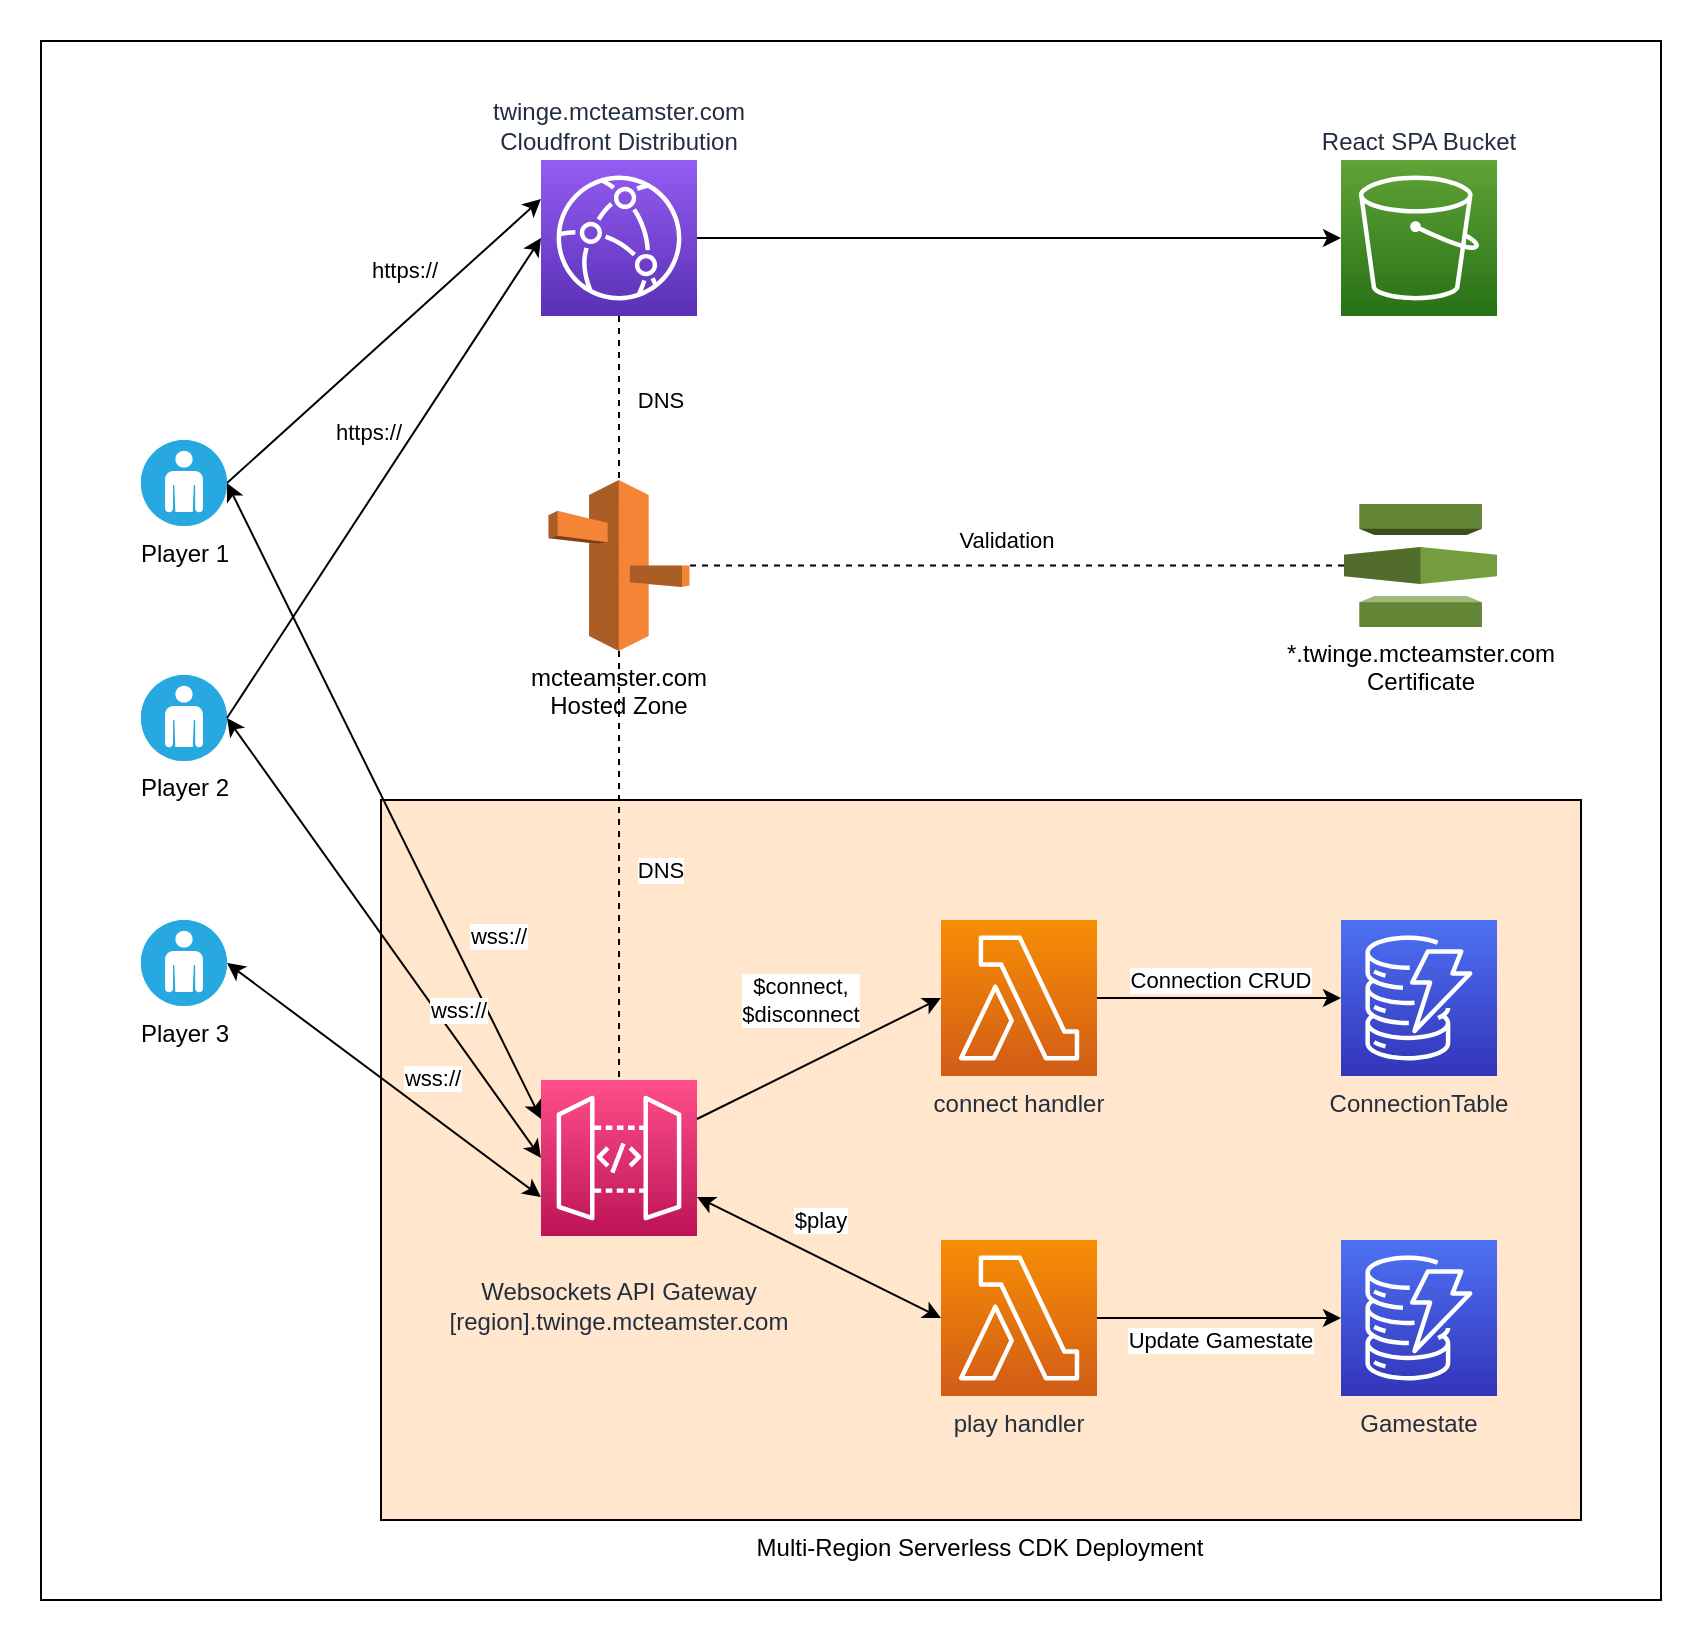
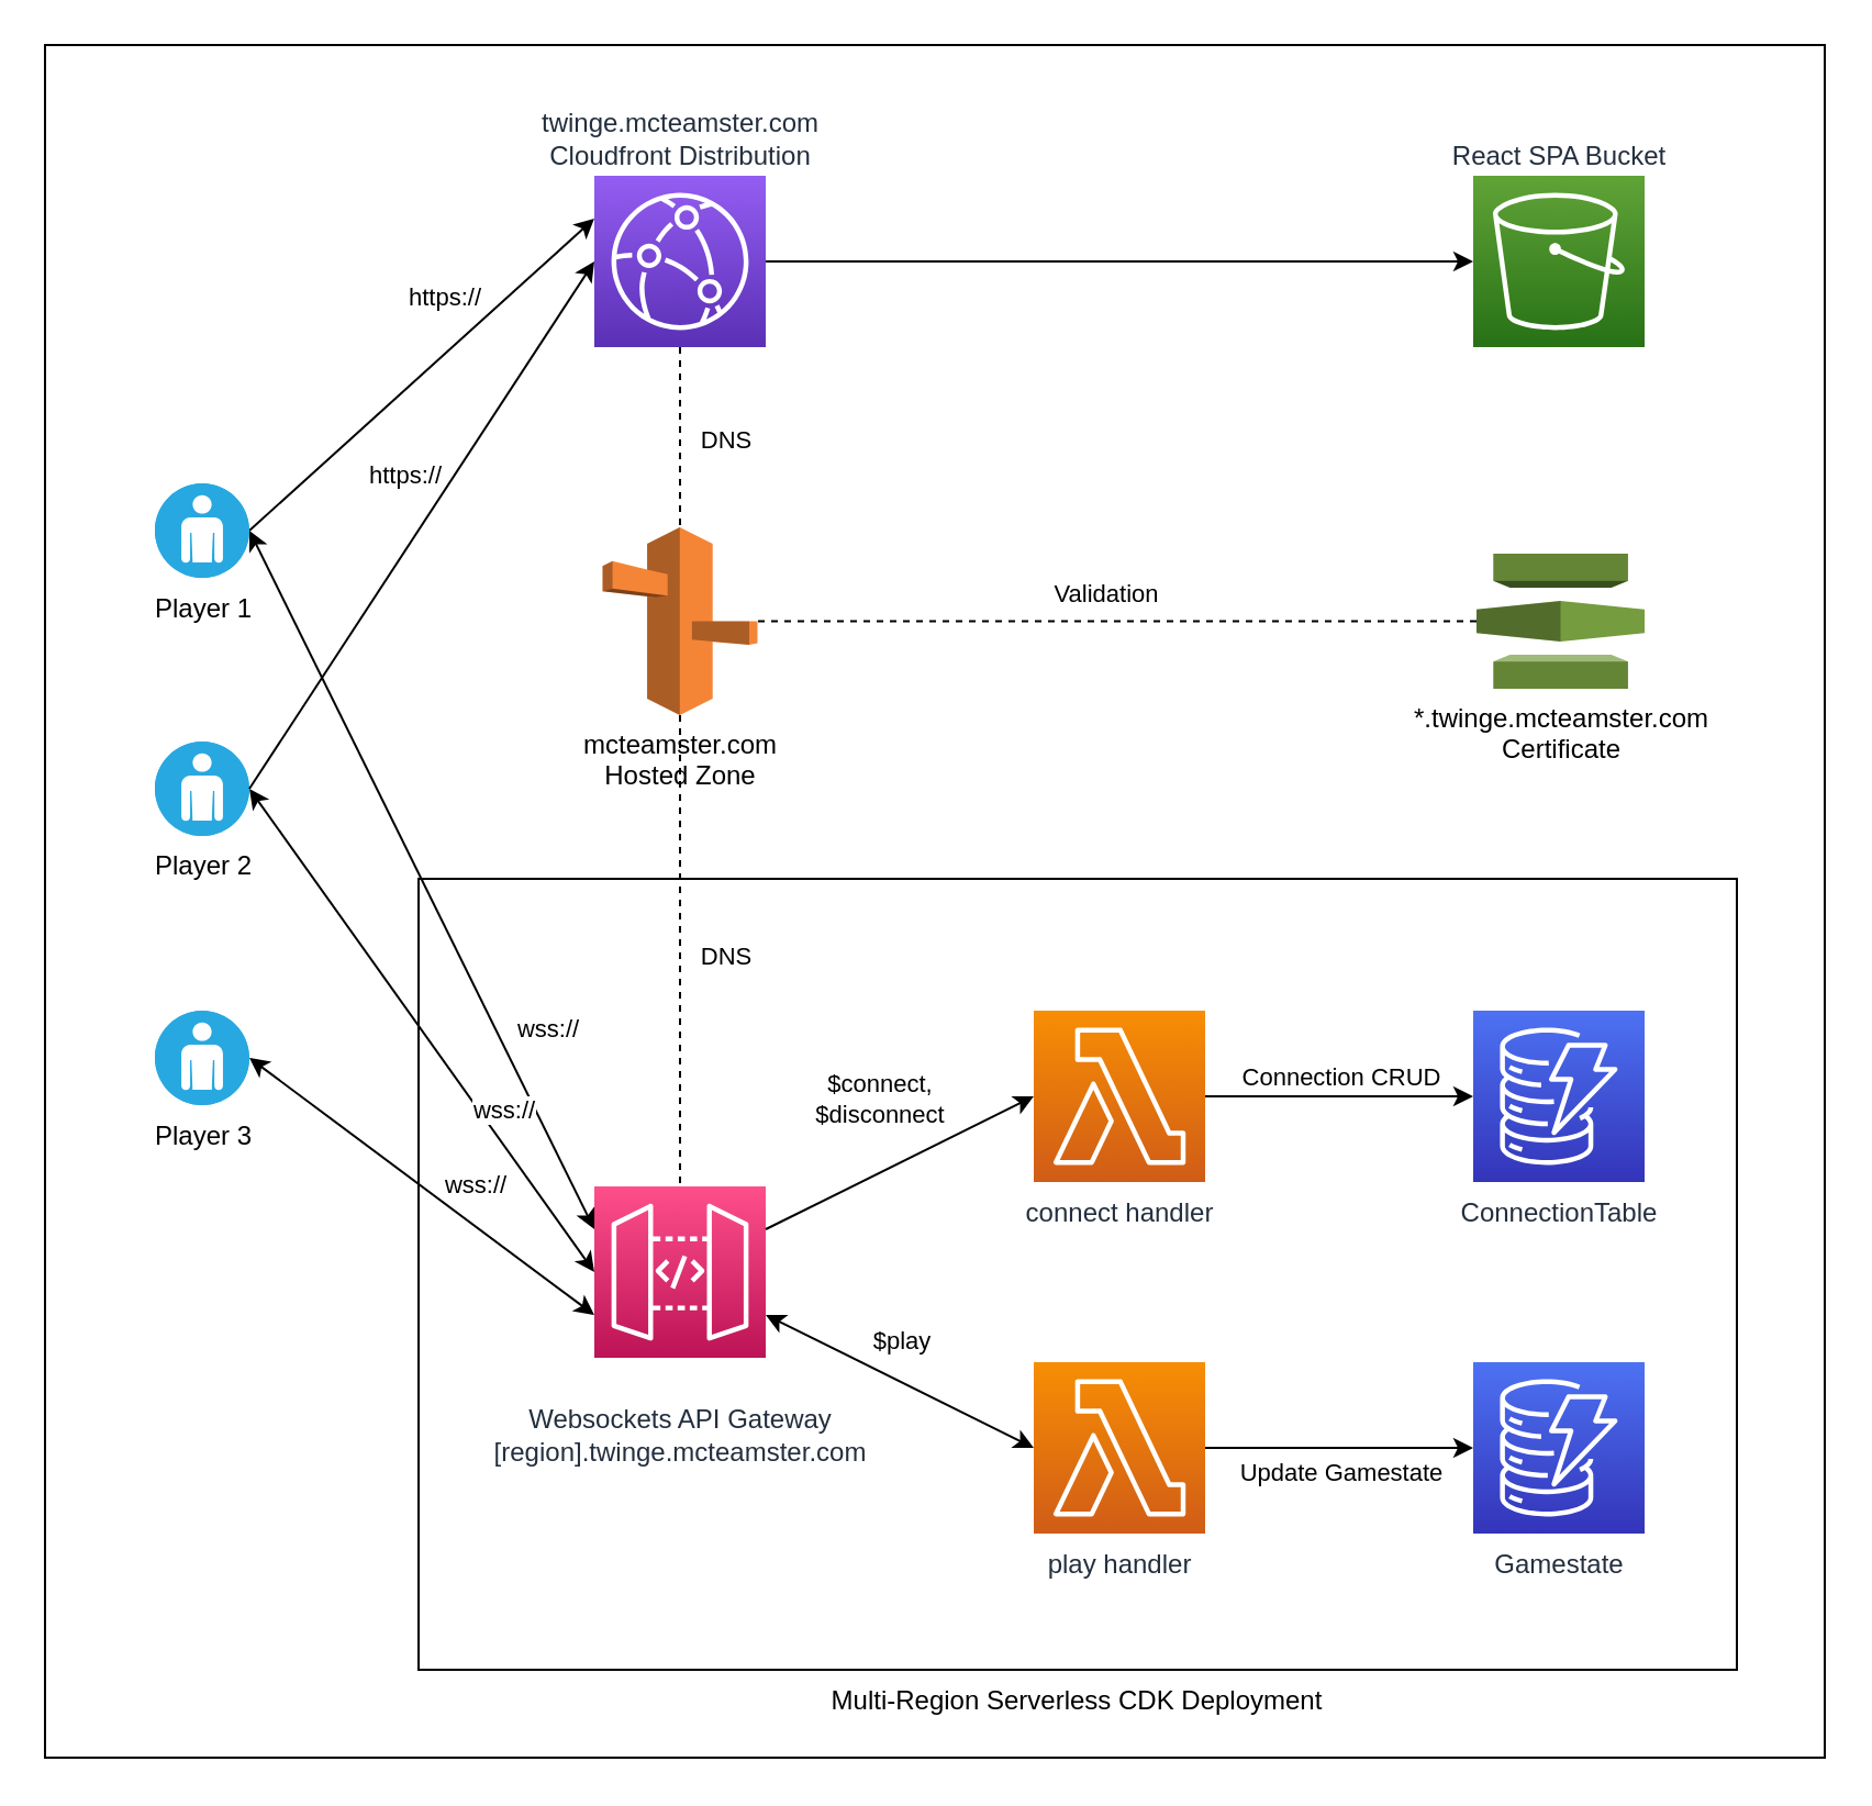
  <mxCell id="0" />
  <mxCell id="1" parent="0" />
  <mxCell id="2" value="" style="rounded=0;whiteSpace=wrap;html=1;labelPosition=center;verticalLabelPosition=bottom;align=center;verticalAlign=top;" vertex="1" parent="1"><mxGeometry x="20" y="20" width="810" height="779.5" as="geometry" /></mxCell>
- <mxCell id="3" value="Multi-Region Serverless CDK Deployment" style="rounded=0;whiteSpace=wrap;html=1;labelPosition=center;verticalLabelPosition=bottom;align=center;verticalAlign=top;fillColor=#ffe6cc;" vertex="1" parent="1"><mxGeometry x="190" y="399.5" width="600" height="360" as="geometry" /></mxCell>
+ <mxCell id="3" value="Multi-Region Serverless CDK Deployment" style="rounded=0;whiteSpace=wrap;html=1;labelPosition=center;verticalLabelPosition=bottom;align=center;verticalAlign=top;" vertex="1" parent="1"><mxGeometry x="190" y="399.5" width="600" height="360" as="geometry" /></mxCell>
  <mxCell id="4" value="DNS" style="endArrow=none;html=1;rounded=0;exitX=0.5;exitY=1;exitDx=0;exitDy=0;exitPerimeter=0;entryX=0.5;entryY=0;entryDx=0;entryDy=0;entryPerimeter=0;dashed=1;endFill=0;" parent="1" source="8" target="25" edge="1"><mxGeometry x="0.024" y="21" width="50" height="50" relative="1" as="geometry"><mxPoint x="319" y="407.5" as="sourcePoint" /><mxPoint x="319" y="565.5" as="targetPoint" /><mxPoint as="offset" /></mxGeometry></mxCell>
  <mxCell id="5" value="&lt;div&gt;React SPA Bucket&lt;br&gt;&lt;/div&gt;" style="sketch=0;points=[[0,0,0],[0.25,0,0],[0.5,0,0],[0.75,0,0],[1,0,0],[0,1,0],[0.25,1,0],[0.5,1,0],[0.75,1,0],[1,1,0],[0,0.25,0],[0,0.5,0],[0,0.75,0],[1,0.25,0],[1,0.5,0],[1,0.75,0]];outlineConnect=0;fontColor=#232F3E;gradientColor=#60A337;gradientDirection=north;fillColor=#277116;strokeColor=#ffffff;dashed=0;verticalLabelPosition=top;verticalAlign=bottom;align=center;html=1;fontSize=12;fontStyle=0;aspect=fixed;shape=mxgraph.aws4.resourceIcon;resIcon=mxgraph.aws4.s3;labelPosition=center;" parent="1" vertex="1"><mxGeometry x="670" y="79.5" width="78" height="78" as="geometry" /></mxCell>
  <mxCell id="6" value="connect handler" style="sketch=0;points=[[0,0,0],[0.25,0,0],[0.5,0,0],[0.75,0,0],[1,0,0],[0,1,0],[0.25,1,0],[0.5,1,0],[0.75,1,0],[1,1,0],[0,0.25,0],[0,0.5,0],[0,0.75,0],[1,0.25,0],[1,0.5,0],[1,0.75,0]];outlineConnect=0;fontColor=#232F3E;gradientColor=#F78E04;gradientDirection=north;fillColor=#D05C17;strokeColor=#ffffff;dashed=0;verticalLabelPosition=bottom;verticalAlign=top;align=center;html=1;fontSize=12;fontStyle=0;aspect=fixed;shape=mxgraph.aws4.resourceIcon;resIcon=mxgraph.aws4.lambda;" parent="1" vertex="1"><mxGeometry x="470" y="459.5" width="78" height="78" as="geometry" /></mxCell>
  <mxCell id="7" value="&lt;div&gt;&lt;br&gt;&lt;/div&gt;&lt;div&gt;Websockets API Gateway&lt;/div&gt;&lt;div&gt;[region].twinge.mcteamster.com&lt;/div&gt;&lt;div&gt;&lt;br&gt;&lt;/div&gt;" style="sketch=0;points=[[0,0,0],[0.25,0,0],[0.5,0,0],[0.75,0,0],[1,0,0],[0,1,0],[0.25,1,0],[0.5,1,0],[0.75,1,0],[1,1,0],[0,0.25,0],[0,0.5,0],[0,0.75,0],[1,0.25,0],[1,0.5,0],[1,0.75,0]];outlineConnect=0;fontColor=#232F3E;gradientColor=#FF4F8B;gradientDirection=north;fillColor=#BC1356;strokeColor=#ffffff;dashed=0;verticalLabelPosition=bottom;verticalAlign=top;align=center;html=1;fontSize=12;fontStyle=0;aspect=fixed;shape=mxgraph.aws4.resourceIcon;resIcon=mxgraph.aws4.api_gateway;" parent="1" vertex="1"><mxGeometry x="270" y="539.5" width="78" height="78" as="geometry" /></mxCell>
  <mxCell id="8" value="&lt;div&gt;twinge.mcteamster.com&lt;/div&gt;&lt;div&gt;Cloudfront Distribution&lt;/div&gt;" style="sketch=0;points=[[0,0,0],[0.25,0,0],[0.5,0,0],[0.75,0,0],[1,0,0],[0,1,0],[0.25,1,0],[0.5,1,0],[0.75,1,0],[1,1,0],[0,0.25,0],[0,0.5,0],[0,0.75,0],[1,0.25,0],[1,0.5,0],[1,0.75,0]];outlineConnect=0;fontColor=#232F3E;gradientColor=#945DF2;gradientDirection=north;fillColor=#5A30B5;strokeColor=#ffffff;dashed=0;verticalLabelPosition=top;verticalAlign=bottom;align=center;html=1;fontSize=12;fontStyle=0;aspect=fixed;shape=mxgraph.aws4.resourceIcon;resIcon=mxgraph.aws4.cloudfront;labelPosition=center;" parent="1" vertex="1"><mxGeometry x="270" y="79.5" width="78" height="78" as="geometry" /></mxCell>
  <mxCell id="9" value="ConnectionTable " style="sketch=0;points=[[0,0,0],[0.25,0,0],[0.5,0,0],[0.75,0,0],[1,0,0],[0,1,0],[0.25,1,0],[0.5,1,0],[0.75,1,0],[1,1,0],[0,0.25,0],[0,0.5,0],[0,0.75,0],[1,0.25,0],[1,0.5,0],[1,0.75,0]];outlineConnect=0;fontColor=#232F3E;gradientColor=#4D72F3;gradientDirection=north;fillColor=#3334B9;strokeColor=#ffffff;dashed=0;verticalLabelPosition=bottom;verticalAlign=top;align=center;html=1;fontSize=12;fontStyle=0;aspect=fixed;shape=mxgraph.aws4.resourceIcon;resIcon=mxgraph.aws4.dynamodb;" parent="1" vertex="1"><mxGeometry x="670" y="459.5" width="78" height="78" as="geometry" /></mxCell>
  <mxCell id="10" value="Gamestate" style="sketch=0;points=[[0,0,0],[0.25,0,0],[0.5,0,0],[0.75,0,0],[1,0,0],[0,1,0],[0.25,1,0],[0.5,1,0],[0.75,1,0],[1,1,0],[0,0.25,0],[0,0.5,0],[0,0.75,0],[1,0.25,0],[1,0.5,0],[1,0.75,0]];outlineConnect=0;fontColor=#232F3E;gradientColor=#4D72F3;gradientDirection=north;fillColor=#3334B9;strokeColor=#ffffff;dashed=0;verticalLabelPosition=bottom;verticalAlign=top;align=center;html=1;fontSize=12;fontStyle=0;aspect=fixed;shape=mxgraph.aws4.resourceIcon;resIcon=mxgraph.aws4.dynamodb;" parent="1" vertex="1"><mxGeometry x="670" y="619.5" width="78" height="78" as="geometry" /></mxCell>
  <mxCell id="11" value="play handler" style="sketch=0;points=[[0,0,0],[0.25,0,0],[0.5,0,0],[0.75,0,0],[1,0,0],[0,1,0],[0.25,1,0],[0.5,1,0],[0.75,1,0],[1,1,0],[0,0.25,0],[0,0.5,0],[0,0.75,0],[1,0.25,0],[1,0.5,0],[1,0.75,0]];outlineConnect=0;fontColor=#232F3E;gradientColor=#F78E04;gradientDirection=north;fillColor=#D05C17;strokeColor=#ffffff;dashed=0;verticalLabelPosition=bottom;verticalAlign=top;align=center;html=1;fontSize=12;fontStyle=0;aspect=fixed;shape=mxgraph.aws4.resourceIcon;resIcon=mxgraph.aws4.lambda;" parent="1" vertex="1"><mxGeometry x="470" y="619.5" width="78" height="78" as="geometry" /></mxCell>
  <mxCell id="12" value="&lt;div&gt;https://&lt;/div&gt;" style="endArrow=classic;html=1;rounded=0;exitX=1;exitY=0.5;exitDx=0;exitDy=0;exitPerimeter=0;entryX=0;entryY=0.25;entryDx=0;entryDy=0;entryPerimeter=0;" parent="1" source="13" target="8" edge="1"><mxGeometry x="0.283" y="18" width="50" height="50" relative="1" as="geometry"><mxPoint x="184.98" y="278.48" as="sourcePoint" /><mxPoint x="270" y="159.5" as="targetPoint" /><mxPoint y="-1" as="offset" /></mxGeometry></mxCell>
  <mxCell id="13" value="Player 1" style="fillColor=#28A8E0;verticalLabelPosition=bottom;sketch=0;html=1;strokeColor=#ffffff;verticalAlign=top;align=center;points=[[0.145,0.145,0],[0.5,0,0],[0.855,0.145,0],[1,0.5,0],[0.855,0.855,0],[0.5,1,0],[0.145,0.855,0],[0,0.5,0]];pointerEvents=1;shape=mxgraph.cisco_safe.compositeIcon;bgIcon=ellipse;resIcon=mxgraph.cisco_safe.capability.user;" parent="1" vertex="1"><mxGeometry x="70" y="219.5" width="43" height="43" as="geometry" /></mxCell>
  <mxCell id="14" value="Player 2" style="fillColor=#28A8E0;verticalLabelPosition=bottom;sketch=0;html=1;strokeColor=#ffffff;verticalAlign=top;align=center;points=[[0.145,0.145,0],[0.5,0,0],[0.855,0.145,0],[1,0.5,0],[0.855,0.855,0],[0.5,1,0],[0.145,0.855,0],[0,0.5,0]];pointerEvents=1;shape=mxgraph.cisco_safe.compositeIcon;bgIcon=ellipse;resIcon=mxgraph.cisco_safe.capability.user;" parent="1" vertex="1"><mxGeometry x="70" y="337" width="43" height="43" as="geometry" /></mxCell>
  <mxCell id="15" value="Player 3" style="fillColor=#28A8E0;verticalLabelPosition=bottom;sketch=0;html=1;strokeColor=#ffffff;verticalAlign=top;align=center;points=[[0.145,0.145,0],[0.5,0,0],[0.855,0.145,0],[1,0.5,0],[0.855,0.855,0],[0.5,1,0],[0.145,0.855,0],[0,0.5,0]];pointerEvents=1;shape=mxgraph.cisco_safe.compositeIcon;bgIcon=ellipse;resIcon=mxgraph.cisco_safe.capability.user;" parent="1" vertex="1"><mxGeometry x="70" y="459.5" width="43" height="43" as="geometry" /></mxCell>
  <mxCell id="16" value="wss://" style="endArrow=classic;html=1;rounded=0;exitX=1;exitY=0.5;exitDx=0;exitDy=0;exitPerimeter=0;entryX=0;entryY=0.25;entryDx=0;entryDy=0;entryPerimeter=0;startArrow=classic;startFill=1;" parent="1" source="13" target="7" edge="1"><mxGeometry x="0.491" y="21" width="50" height="50" relative="1" as="geometry"><mxPoint x="183" y="291.5" as="sourcePoint" /><mxPoint x="280" y="169.5" as="targetPoint" /><mxPoint as="offset" /></mxGeometry></mxCell>
  <mxCell id="17" value="wss://" style="endArrow=classic;html=1;rounded=0;entryX=0;entryY=0.5;entryDx=0;entryDy=0;entryPerimeter=0;exitX=1;exitY=0.5;exitDx=0;exitDy=0;exitPerimeter=0;startArrow=classic;startFill=1;" parent="1" source="14" target="7" edge="1"><mxGeometry x="0.381" y="9" width="50" height="50" relative="1" as="geometry"><mxPoint x="183" y="168.5" as="sourcePoint" /><mxPoint x="280" y="369.5" as="targetPoint" /><mxPoint as="offset" /></mxGeometry></mxCell>
  <mxCell id="18" value="wss://" style="endArrow=classic;html=1;rounded=0;entryX=0;entryY=0.75;entryDx=0;entryDy=0;entryPerimeter=0;exitX=1;exitY=0.5;exitDx=0;exitDy=0;exitPerimeter=0;startArrow=classic;startFill=1;" parent="1" source="15" target="7" edge="1"><mxGeometry x="0.191" y="15" width="50" height="50" relative="1" as="geometry"><mxPoint x="183" y="408.5" as="sourcePoint" /><mxPoint x="280" y="408.5" as="targetPoint" /><mxPoint as="offset" /></mxGeometry></mxCell>
  <mxCell id="19" value="https://" style="endArrow=classic;html=1;rounded=0;exitX=1;exitY=0.5;exitDx=0;exitDy=0;exitPerimeter=0;entryX=0;entryY=0.5;entryDx=0;entryDy=0;entryPerimeter=0;" parent="1" source="14" target="8" edge="1"><mxGeometry x="0.103" y="18" width="50" height="50" relative="1" as="geometry"><mxPoint x="183" y="291.5" as="sourcePoint" /><mxPoint x="280" y="149.5" as="targetPoint" /><mxPoint as="offset" /></mxGeometry></mxCell>
  <mxCell id="20" value="&lt;div&gt;$connect,&lt;/div&gt;&lt;div&gt;$disconnect&lt;br&gt;&lt;/div&gt;" style="endArrow=classic;html=1;rounded=0;exitX=1;exitY=0.25;exitDx=0;exitDy=0;exitPerimeter=0;entryX=0;entryY=0.5;entryDx=0;entryDy=0;entryPerimeter=0;" parent="1" source="7" target="6" edge="1"><mxGeometry x="0.072" y="30" width="50" height="50" relative="1" as="geometry"><mxPoint x="183" y="506.5" as="sourcePoint" /><mxPoint x="280" y="346.5" as="targetPoint" /><mxPoint as="offset" /></mxGeometry></mxCell>
  <mxCell id="21" value="$play" style="endArrow=classic;html=1;rounded=0;exitX=1;exitY=0.75;exitDx=0;exitDy=0;exitPerimeter=0;entryX=0;entryY=0.5;entryDx=0;entryDy=0;entryPerimeter=0;startArrow=classic;startFill=1;" parent="1" source="7" target="11" edge="1"><mxGeometry x="-0.109" y="17" width="50" height="50" relative="1" as="geometry"><mxPoint x="358" y="567.5" as="sourcePoint" /><mxPoint x="480" y="508.5" as="targetPoint" /><mxPoint as="offset" /></mxGeometry></mxCell>
  <mxCell id="22" value="Connection CRUD" style="endArrow=classic;html=1;rounded=0;exitX=1;exitY=0.5;exitDx=0;exitDy=0;exitPerimeter=0;entryX=0;entryY=0.5;entryDx=0;entryDy=0;entryPerimeter=0;" parent="1" source="6" target="9" edge="1"><mxGeometry x="0.016" y="9" width="50" height="50" relative="1" as="geometry"><mxPoint x="358" y="567.5" as="sourcePoint" /><mxPoint x="480" y="508.5" as="targetPoint" /><mxPoint as="offset" /></mxGeometry></mxCell>
  <mxCell id="23" value="Update Gamestate" style="endArrow=classic;html=1;rounded=0;exitX=1;exitY=0.5;exitDx=0;exitDy=0;exitPerimeter=0;" parent="1" source="11" target="10" edge="1"><mxGeometry x="0.016" y="-11" width="50" height="50" relative="1" as="geometry"><mxPoint x="558" y="508.5" as="sourcePoint" /><mxPoint x="680" y="508.5" as="targetPoint" /><mxPoint as="offset" /></mxGeometry></mxCell>
  <mxCell id="24" value="" style="endArrow=classic;html=1;rounded=0;exitX=1;exitY=0.5;exitDx=0;exitDy=0;exitPerimeter=0;" parent="1" source="8" target="5" edge="1"><mxGeometry width="50" height="50" relative="1" as="geometry"><mxPoint x="183" y="171.5" as="sourcePoint" /><mxPoint x="280" y="109.5" as="targetPoint" /></mxGeometry></mxCell>
  <mxCell id="25" value="&lt;div&gt;mcteamster.com&lt;/div&gt;&lt;div&gt;Hosted Zone&lt;br&gt;&lt;/div&gt;" style="outlineConnect=0;dashed=0;verticalLabelPosition=bottom;verticalAlign=top;align=center;html=1;shape=mxgraph.aws3.route_53;fillColor=#F58536;gradientColor=none;" parent="1" vertex="1"><mxGeometry x="273.75" y="239.5" width="70.5" height="85.5" as="geometry" /></mxCell>
  <mxCell id="26" value="&lt;div&gt;*.twinge.mcteamster.com&lt;/div&gt;&lt;div&gt;Certificate&lt;br&gt;&lt;/div&gt;" style="outlineConnect=0;dashed=0;verticalLabelPosition=bottom;verticalAlign=top;align=center;html=1;shape=mxgraph.aws3.certificate_manager;fillColor=#759C3E;gradientColor=none;" parent="1" vertex="1"><mxGeometry x="671.5" y="251.5" width="76.5" height="61.5" as="geometry" /></mxCell>
  <mxCell id="27" value="Validation" style="endArrow=none;html=1;rounded=0;entryX=1;entryY=0.5;entryDx=0;entryDy=0;entryPerimeter=0;exitX=0;exitY=0.5;exitDx=0;exitDy=0;exitPerimeter=0;endFill=0;dashed=1;" parent="1" source="26" target="25" edge="1"><mxGeometry x="0.033" y="-12" width="50" height="50" relative="1" as="geometry"><mxPoint x="420" y="254" as="sourcePoint" /><mxPoint x="480" y="133" as="targetPoint" /><mxPoint as="offset" /></mxGeometry></mxCell>
  <mxCell id="28" value="DNS" style="endArrow=none;html=1;rounded=0;exitX=0.5;exitY=1;exitDx=0;exitDy=0;exitPerimeter=0;dashed=1;endFill=0;" edge="1" parent="1" source="25" target="7"><mxGeometry x="0.024" y="21" width="50" height="50" relative="1" as="geometry"><mxPoint x="370" y="249.5" as="sourcePoint" /><mxPoint x="370" y="331.5" as="targetPoint" /><mxPoint as="offset" /></mxGeometry></mxCell>
